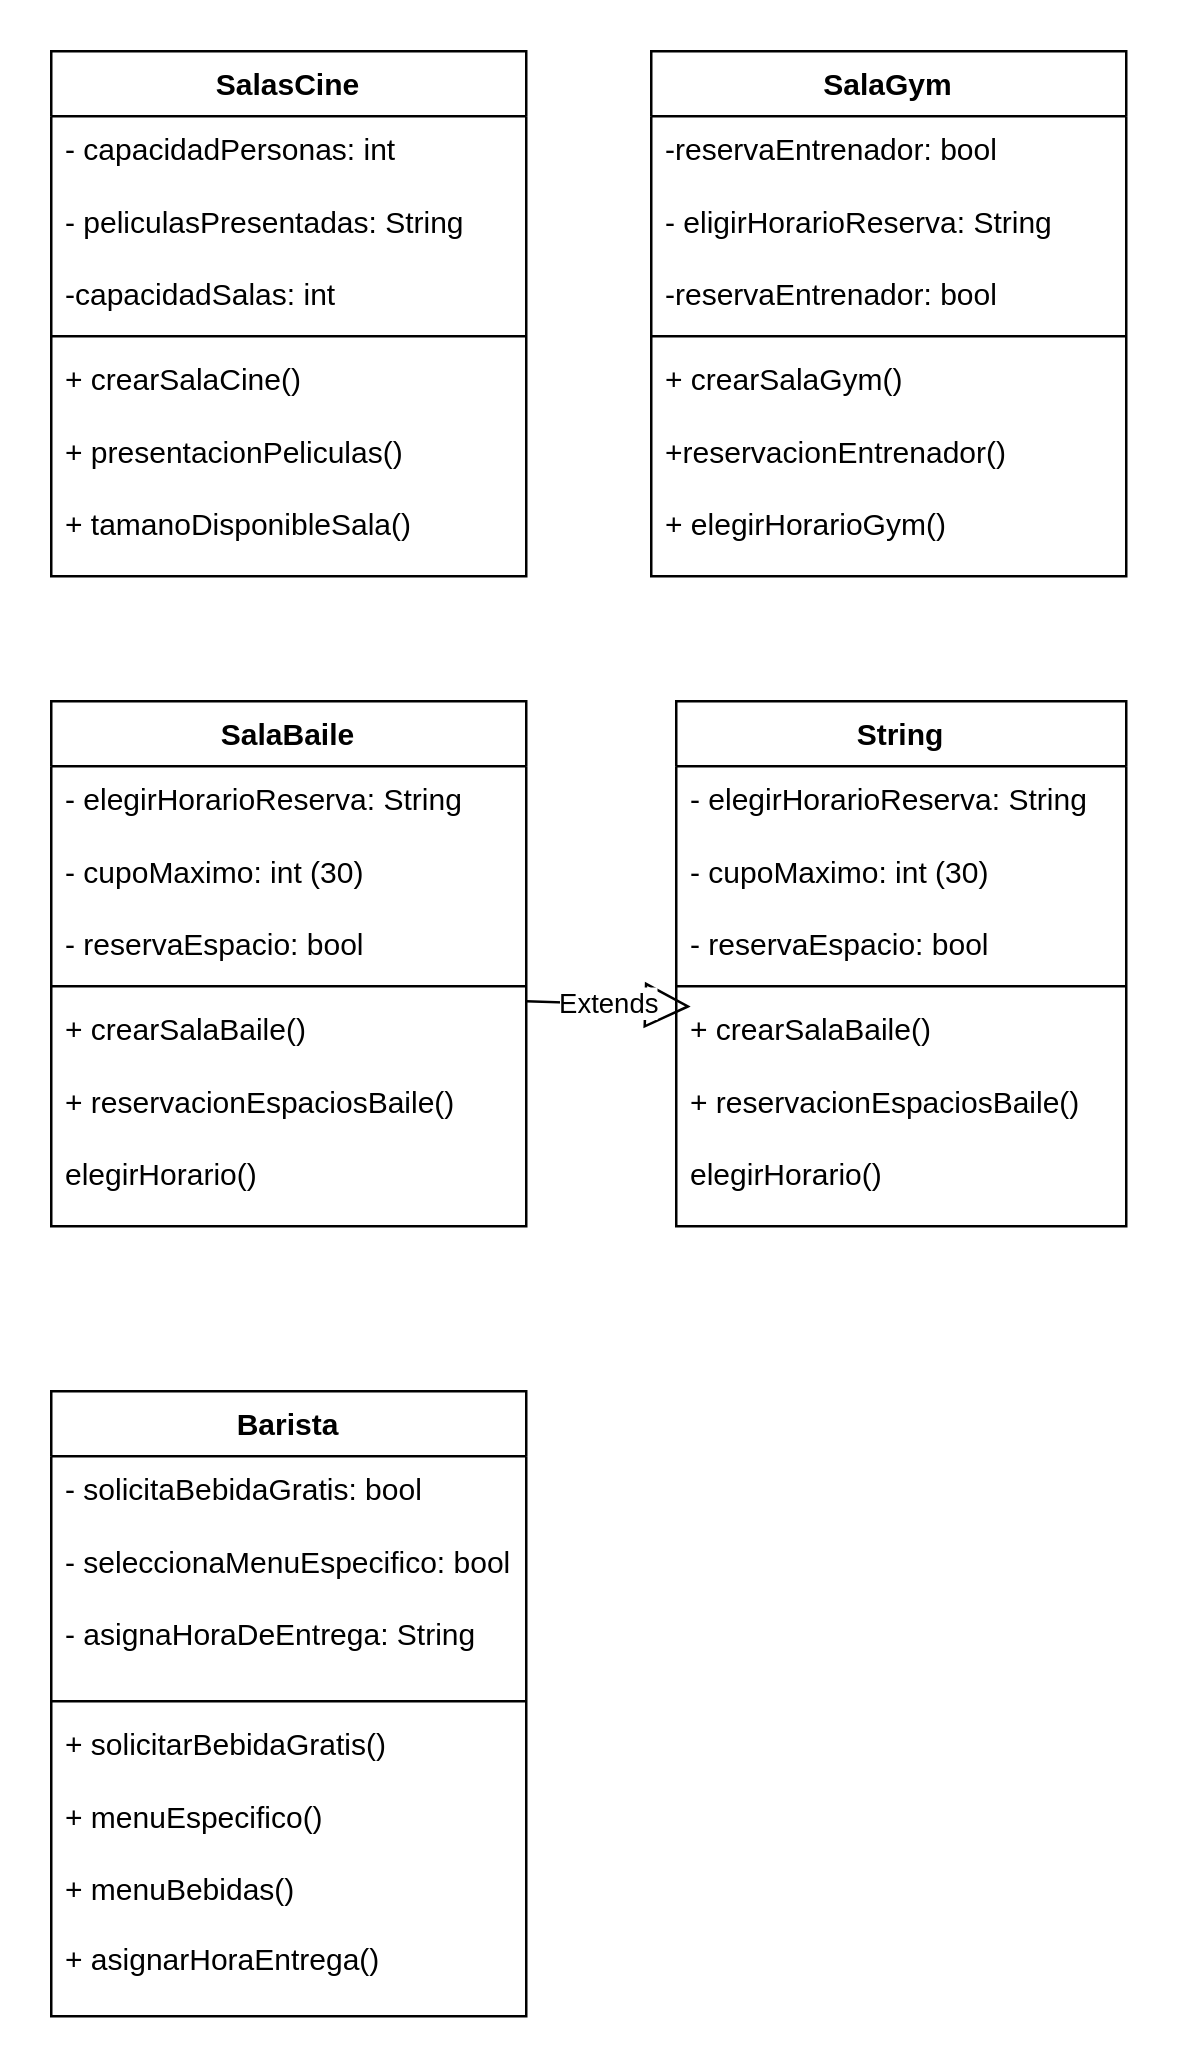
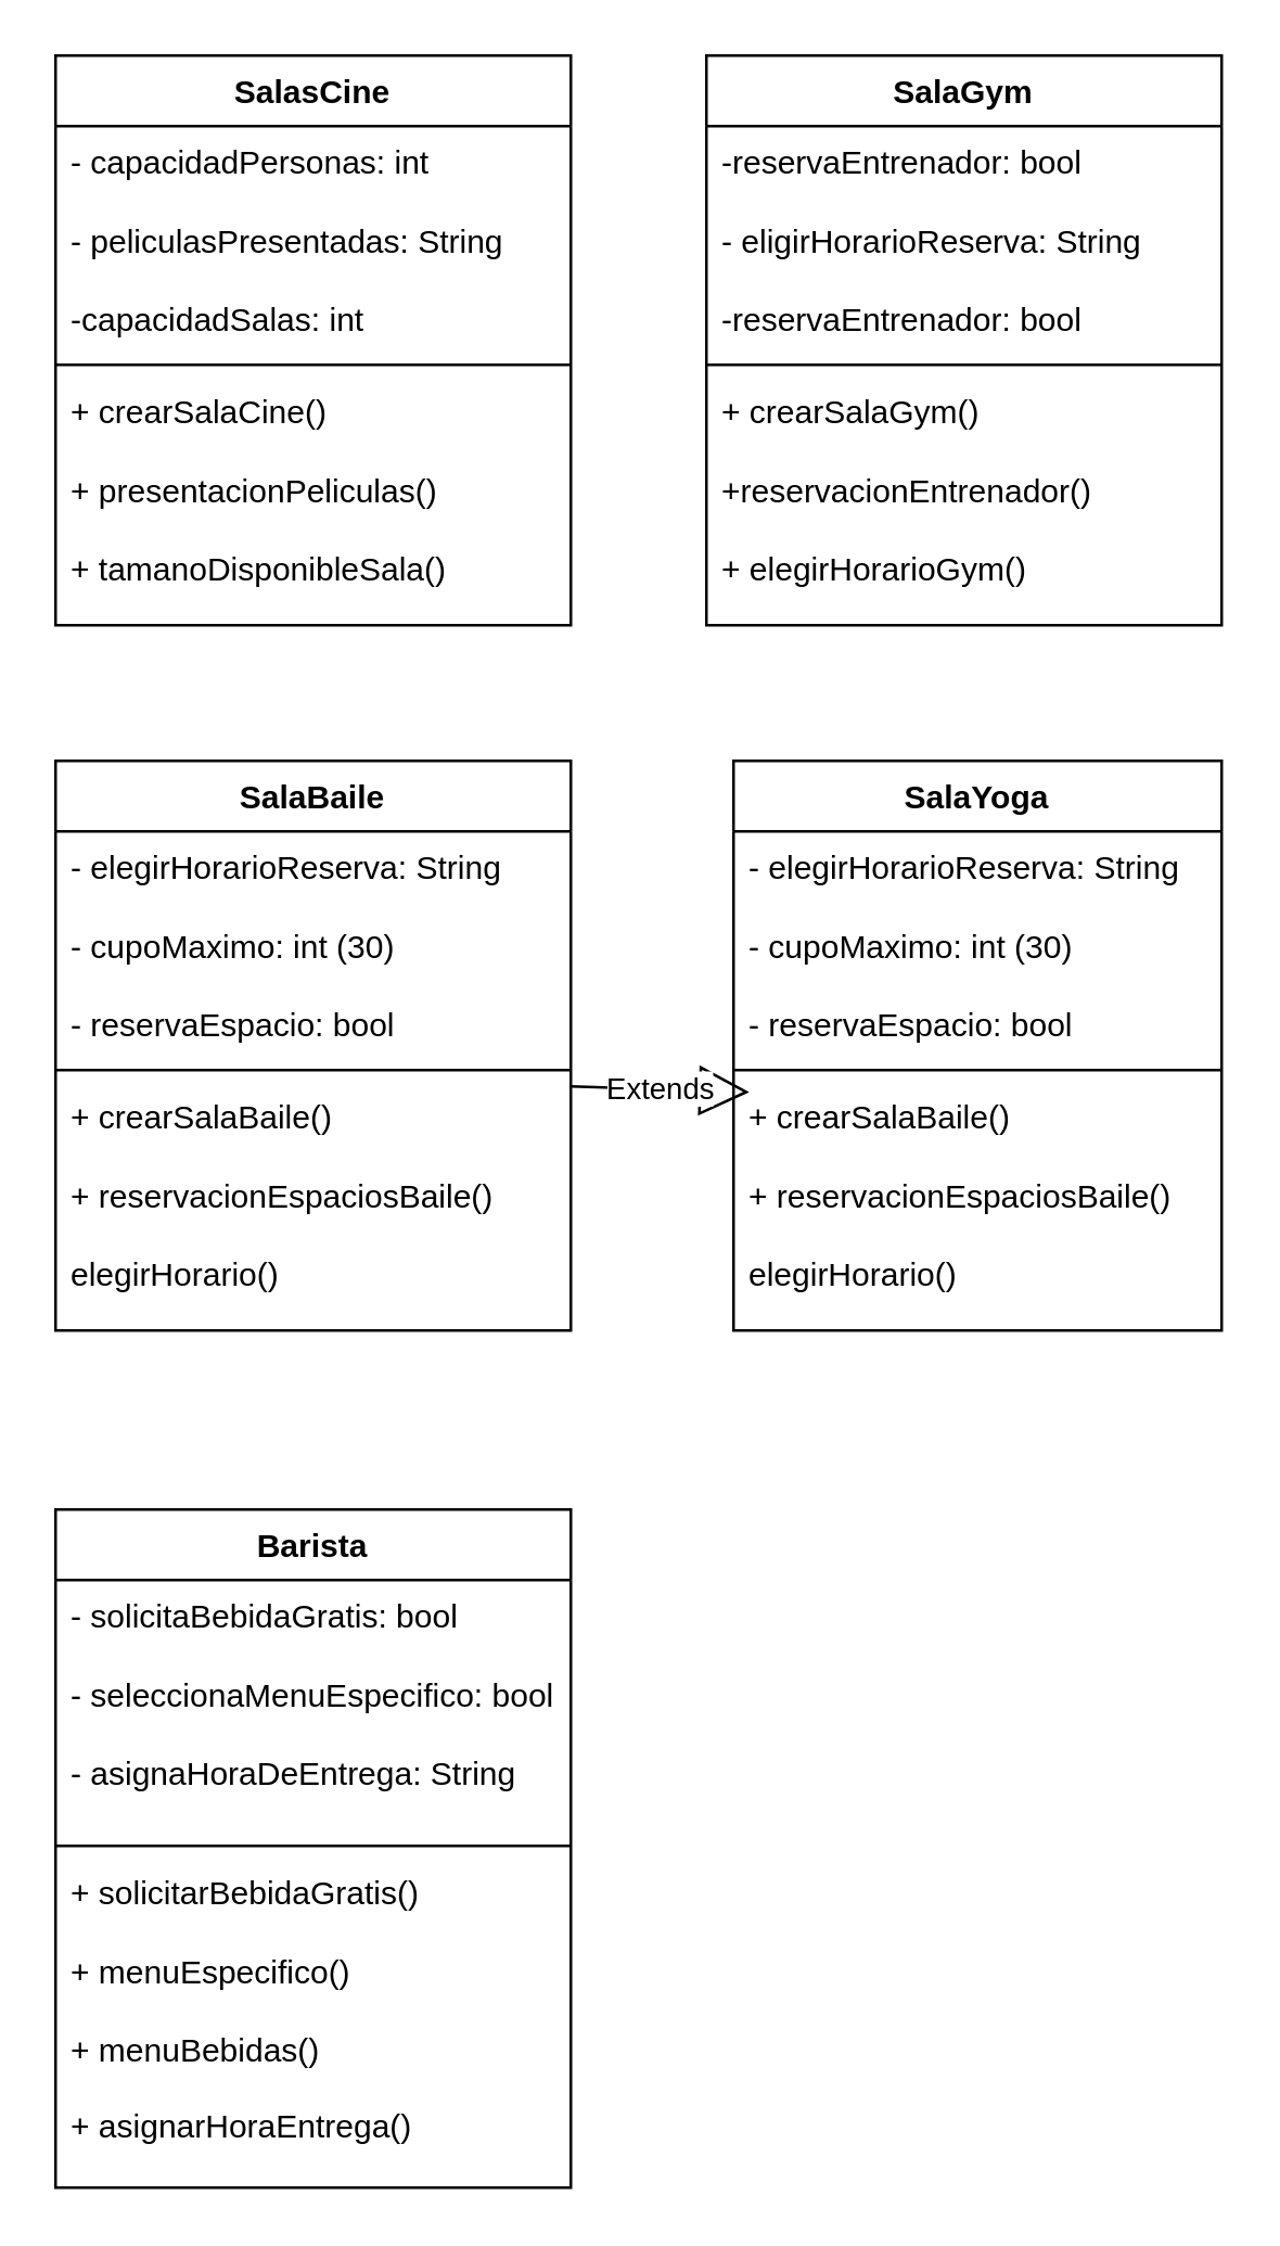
  <mxCell id="0" />
  <mxCell id="1" parent="0" />
  <mxCell id="2" value="SalasCine&lt;div&gt;&lt;br&gt;&lt;/div&gt;" style="swimlane;fontStyle=1;align=center;verticalAlign=top;childLayout=stackLayout;horizontal=1;startSize=26;horizontalStack=0;resizeParent=1;resizeParentMax=0;resizeLast=0;collapsible=1;marginBottom=0;whiteSpace=wrap;html=1;" vertex="1" parent="1"><mxGeometry x="20" y="20" width="190" height="210" as="geometry"><mxRectangle x="100" y="550" width="100" height="40" as="alternateBounds" /></mxGeometry></mxCell>
  <mxCell id="3" value="- capacidadPersonas: int&lt;div&gt;&lt;br&gt;&lt;div&gt;- peliculasPresentadas: String&lt;/div&gt;&lt;/div&gt;&lt;div&gt;&lt;br&gt;&lt;/div&gt;&lt;div&gt;-capacidadSalas: int&amp;nbsp;&lt;/div&gt;" style="text;strokeColor=none;fillColor=none;align=left;verticalAlign=top;spacingLeft=4;spacingRight=4;overflow=hidden;rotatable=0;points=[[0,0.5],[1,0.5]];portConstraint=eastwest;whiteSpace=wrap;html=1;" vertex="1" parent="2"><mxGeometry y="26" width="190" height="84" as="geometry" /></mxCell>
  <mxCell id="4" value="" style="line;strokeWidth=1;fillColor=none;align=left;verticalAlign=middle;spacingTop=-1;spacingLeft=3;spacingRight=3;rotatable=0;labelPosition=right;points=[];portConstraint=eastwest;strokeColor=inherit;" vertex="1" parent="2"><mxGeometry y="110" width="190" height="8" as="geometry" /></mxCell>
  <mxCell id="5" value="+ crearSalaCine()&lt;div&gt;&lt;br&gt;&lt;/div&gt;&lt;div&gt;+ presentacionPeliculas()&lt;/div&gt;&lt;div&gt;&lt;br&gt;&lt;/div&gt;&lt;div&gt;+ tamanoDisponibleSala()&lt;br&gt;&lt;div&gt;&lt;br&gt;&lt;/div&gt;&lt;/div&gt;" style="text;strokeColor=none;fillColor=none;align=left;verticalAlign=top;spacingLeft=4;spacingRight=4;overflow=hidden;rotatable=0;points=[[0,0.5],[1,0.5]];portConstraint=eastwest;whiteSpace=wrap;html=1;" vertex="1" parent="2"><mxGeometry y="118" width="190" height="92" as="geometry" /></mxCell>
  <mxCell id="6" value="SalaGym" style="swimlane;fontStyle=1;align=center;verticalAlign=top;childLayout=stackLayout;horizontal=1;startSize=26;horizontalStack=0;resizeParent=1;resizeParentMax=0;resizeLast=0;collapsible=1;marginBottom=0;whiteSpace=wrap;html=1;" vertex="1" parent="1"><mxGeometry x="260" y="20" width="190" height="210" as="geometry" /></mxCell>
  <mxCell id="7" value="-reservaEntrenador: bool&lt;div&gt;&lt;br&gt;&lt;/div&gt;&lt;div&gt;- eligirHorarioReserva: String&lt;/div&gt;&lt;div&gt;&lt;br&gt;&lt;/div&gt;&lt;div&gt;-reservaEntrenador: bool&lt;/div&gt;" style="text;strokeColor=none;fillColor=none;align=left;verticalAlign=top;spacingLeft=4;spacingRight=4;overflow=hidden;rotatable=0;points=[[0,0.5],[1,0.5]];portConstraint=eastwest;whiteSpace=wrap;html=1;" vertex="1" parent="6"><mxGeometry y="26" width="190" height="84" as="geometry" /></mxCell>
  <mxCell id="8" value="" style="line;strokeWidth=1;fillColor=none;align=left;verticalAlign=middle;spacingTop=-1;spacingLeft=3;spacingRight=3;rotatable=0;labelPosition=right;points=[];portConstraint=eastwest;strokeColor=inherit;" vertex="1" parent="6"><mxGeometry y="110" width="190" height="8" as="geometry" /></mxCell>
  <mxCell id="9" value="+ crearSalaGym()&lt;div&gt;&lt;br&gt;&lt;/div&gt;&lt;div&gt;+reservacionEntrenador()&lt;/div&gt;&lt;div&gt;&lt;br&gt;&lt;/div&gt;&lt;div&gt;+ elegirHorarioGym()&lt;/div&gt;" style="text;strokeColor=none;fillColor=none;align=left;verticalAlign=top;spacingLeft=4;spacingRight=4;overflow=hidden;rotatable=0;points=[[0,0.5],[1,0.5]];portConstraint=eastwest;whiteSpace=wrap;html=1;" vertex="1" parent="6"><mxGeometry y="118" width="190" height="92" as="geometry" /></mxCell>
  <mxCell id="10" value="SalaBaile" style="swimlane;fontStyle=1;align=center;verticalAlign=top;childLayout=stackLayout;horizontal=1;startSize=26;horizontalStack=0;resizeParent=1;resizeParentMax=0;resizeLast=0;collapsible=1;marginBottom=0;whiteSpace=wrap;html=1;" vertex="1" parent="1"><mxGeometry x="20" y="280" width="190" height="210" as="geometry" /></mxCell>
  <mxCell id="11" value="- elegirHorarioReserva: String&lt;div&gt;&lt;br&gt;&lt;/div&gt;&lt;div&gt;- cupoMaximo: int (30)&lt;/div&gt;&lt;div&gt;&lt;br&gt;&lt;/div&gt;&lt;div&gt;- reservaEspacio: bool&lt;/div&gt;" style="text;strokeColor=none;fillColor=none;align=left;verticalAlign=top;spacingLeft=4;spacingRight=4;overflow=hidden;rotatable=0;points=[[0,0.5],[1,0.5]];portConstraint=eastwest;whiteSpace=wrap;html=1;" vertex="1" parent="10"><mxGeometry y="26" width="190" height="84" as="geometry" /></mxCell>
  <mxCell id="12" value="" style="line;strokeWidth=1;fillColor=none;align=left;verticalAlign=middle;spacingTop=-1;spacingLeft=3;spacingRight=3;rotatable=0;labelPosition=right;points=[];portConstraint=eastwest;strokeColor=inherit;" vertex="1" parent="10"><mxGeometry y="110" width="190" height="8" as="geometry" /></mxCell>
  <mxCell id="13" value="+ crearSalaBaile()&lt;div&gt;&lt;br&gt;&lt;/div&gt;&lt;div&gt;+ reservacionEspaciosBaile()&lt;/div&gt;&lt;div&gt;&lt;br&gt;&lt;/div&gt;&lt;div&gt;elegirHorario()&lt;/div&gt;" style="text;strokeColor=none;fillColor=none;align=left;verticalAlign=top;spacingLeft=4;spacingRight=4;overflow=hidden;rotatable=0;points=[[0,0.5],[1,0.5]];portConstraint=eastwest;whiteSpace=wrap;html=1;" vertex="1" parent="10"><mxGeometry y="118" width="190" height="92" as="geometry" /></mxCell>
- <mxCell id="14" value="String&lt;div&gt;&lt;br&gt;&lt;/div&gt;" style="swimlane;fontStyle=1;align=center;verticalAlign=top;childLayout=stackLayout;horizontal=1;startSize=26;horizontalStack=0;resizeParent=1;resizeParentMax=0;resizeLast=0;collapsible=1;marginBottom=0;whiteSpace=wrap;html=1;" vertex="1" parent="1"><mxGeometry x="270" y="280" width="180" height="210" as="geometry" /></mxCell>
+ <mxCell id="14" value="SalaYoga&lt;div&gt;&lt;br&gt;&lt;/div&gt;" style="swimlane;fontStyle=1;align=center;verticalAlign=top;childLayout=stackLayout;horizontal=1;startSize=26;horizontalStack=0;resizeParent=1;resizeParentMax=0;resizeLast=0;collapsible=1;marginBottom=0;whiteSpace=wrap;html=1;" vertex="1" parent="1"><mxGeometry x="270" y="280" width="180" height="210" as="geometry" /></mxCell>
  <mxCell id="15" value="- elegirHorarioReserva: String&lt;div&gt;&lt;br&gt;&lt;/div&gt;&lt;div&gt;- cupoMaximo: int (30)&lt;/div&gt;&lt;div&gt;&lt;br&gt;&lt;/div&gt;&lt;div&gt;- reservaEspacio: bool&lt;/div&gt;" style="text;strokeColor=none;fillColor=none;align=left;verticalAlign=top;spacingLeft=4;spacingRight=4;overflow=hidden;rotatable=0;points=[[0,0.5],[1,0.5]];portConstraint=eastwest;whiteSpace=wrap;html=1;" vertex="1" parent="14"><mxGeometry y="26" width="180" height="84" as="geometry" /></mxCell>
  <mxCell id="16" value="" style="line;strokeWidth=1;fillColor=none;align=left;verticalAlign=middle;spacingTop=-1;spacingLeft=3;spacingRight=3;rotatable=0;labelPosition=right;points=[];portConstraint=eastwest;strokeColor=inherit;" vertex="1" parent="14"><mxGeometry y="110" width="180" height="8" as="geometry" /></mxCell>
  <mxCell id="17" value="+ crearSalaBaile()&lt;div&gt;&lt;br&gt;&lt;/div&gt;&lt;div&gt;+ reservacionEspaciosBaile()&lt;/div&gt;&lt;div&gt;&lt;br&gt;&lt;/div&gt;&lt;div&gt;elegirHorario()&lt;/div&gt;" style="text;strokeColor=none;fillColor=none;align=left;verticalAlign=top;spacingLeft=4;spacingRight=4;overflow=hidden;rotatable=0;points=[[0,0.5],[1,0.5]];portConstraint=eastwest;whiteSpace=wrap;html=1;" vertex="1" parent="14"><mxGeometry y="118" width="180" height="92" as="geometry" /></mxCell>
  <mxCell id="18" value="Barista&lt;div&gt;&lt;br&gt;&lt;/div&gt;" style="swimlane;fontStyle=1;align=center;verticalAlign=top;childLayout=stackLayout;horizontal=1;startSize=26;horizontalStack=0;resizeParent=1;resizeParentMax=0;resizeLast=0;collapsible=1;marginBottom=0;whiteSpace=wrap;html=1;" vertex="1" parent="1"><mxGeometry x="20" y="556" width="190" height="250" as="geometry" /></mxCell>
  <mxCell id="19" value="- solicitaBebidaGratis: bool&lt;div&gt;&lt;br&gt;&lt;/div&gt;&lt;div&gt;- seleccionaMenuEspecifico: bool&lt;/div&gt;&lt;div&gt;&lt;br&gt;&lt;/div&gt;&lt;div&gt;- asignaHoraDeEntrega: String&amp;nbsp;&lt;/div&gt;" style="text;strokeColor=none;fillColor=none;align=left;verticalAlign=top;spacingLeft=4;spacingRight=4;overflow=hidden;rotatable=0;points=[[0,0.5],[1,0.5]];portConstraint=eastwest;whiteSpace=wrap;html=1;" vertex="1" parent="18"><mxGeometry y="26" width="190" height="94" as="geometry" /></mxCell>
  <mxCell id="20" value="" style="line;strokeWidth=1;fillColor=none;align=left;verticalAlign=middle;spacingTop=-1;spacingLeft=3;spacingRight=3;rotatable=0;labelPosition=right;points=[];portConstraint=eastwest;strokeColor=inherit;" vertex="1" parent="18"><mxGeometry y="120" width="190" height="8" as="geometry" /></mxCell>
  <mxCell id="21" value="+ solicitarBebidaGratis()&lt;div&gt;&lt;br&gt;&lt;/div&gt;&lt;div&gt;+ menuEspecifico()&lt;/div&gt;&lt;div&gt;&lt;br&gt;&lt;/div&gt;&lt;div&gt;+ menuBebidas()&lt;/div&gt;&lt;div&gt;&lt;br&gt;&lt;/div&gt;&lt;div&gt;+ asignarHoraEntrega()&lt;/div&gt;&lt;div&gt;&lt;br&gt;&lt;/div&gt;&lt;div&gt;&lt;br&gt;&lt;/div&gt;" style="text;strokeColor=none;fillColor=none;align=left;verticalAlign=top;spacingLeft=4;spacingRight=4;overflow=hidden;rotatable=0;points=[[0,0.5],[1,0.5]];portConstraint=eastwest;whiteSpace=wrap;html=1;" vertex="1" parent="18"><mxGeometry y="128" width="190" height="122" as="geometry" /></mxCell>
  <mxCell id="22" value="Extends" style="endArrow=block;endSize=16;endFill=0;html=1;rounded=0;entryX=0.032;entryY=0.045;entryDx=0;entryDy=0;entryPerimeter=0;" edge="1" parent="1" target="17"><mxGeometry width="160" relative="1" as="geometry"><mxPoint x="210" y="400" as="sourcePoint" /><mxPoint x="370" y="400" as="targetPoint" /></mxGeometry></mxCell>
